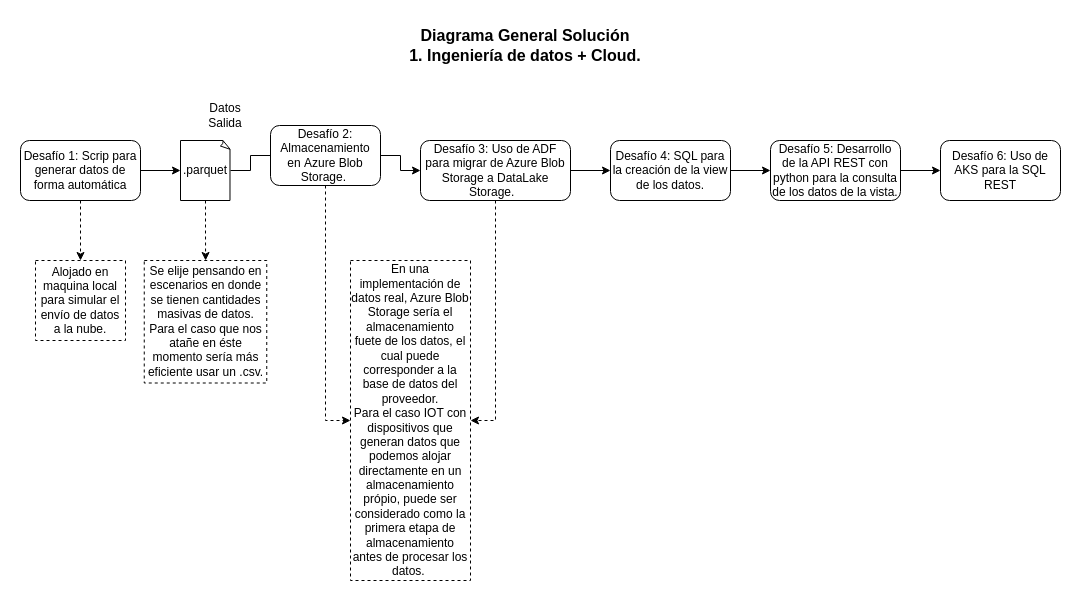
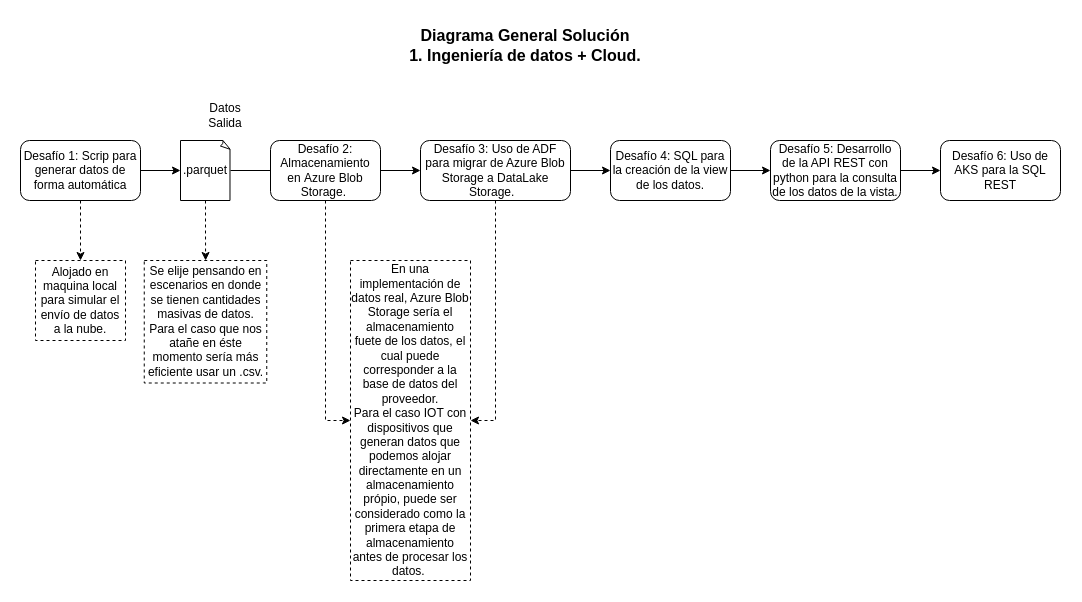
  <mxCell id="0" />
  <mxCell id="1" parent="0" />
  <mxCell id="2" value="Diagrama General Solución&lt;div style=&quot;font-size: 16px;&quot;&gt;1. Ingeniería de datos + Cloud.&lt;br style=&quot;font-size: 16px;&quot;&gt;&lt;/div&gt;" style="text;html=1;align=center;verticalAlign=middle;whiteSpace=wrap;rounded=0;fontStyle=1;fontSize=16;" vertex="1" parent="1"><mxGeometry x="403" y="20" width="244" height="50" as="geometry" /></mxCell>
  <mxCell id="3" style="edgeStyle=orthogonalEdgeStyle;rounded=0;orthogonalLoop=1;jettySize=auto;html=1;entryX=0.5;entryY=0;entryDx=0;entryDy=0;dashed=1;" edge="1" parent="1" source="4" target="23"><mxGeometry relative="1" as="geometry" /></mxCell>
  <mxCell id="4" value="Desafío 1: Scrip para generar datos de forma automática" style="rounded=1;whiteSpace=wrap;html=1;" vertex="1" parent="1"><mxGeometry x="20" y="140" width="120" height="60" as="geometry" /></mxCell>
  <mxCell id="5" style="edgeStyle=orthogonalEdgeStyle;rounded=0;orthogonalLoop=1;jettySize=auto;html=1;dashed=1;" edge="1" parent="1" source="7" target="10"><mxGeometry relative="1" as="geometry" /></mxCell>
  <mxCell id="6" style="edgeStyle=orthogonalEdgeStyle;rounded=0;orthogonalLoop=1;jettySize=auto;html=1;entryX=0;entryY=0.5;entryDx=0;entryDy=0;endArrow=none;" edge="1" parent="1" source="7" target="13"><mxGeometry relative="1" as="geometry" /></mxCell>
  <mxCell id="7" value=".parquet" style="whiteSpace=wrap;html=1;shape=mxgraph.basic.document" vertex="1" parent="1"><mxGeometry x="180" y="140" width="50" height="60" as="geometry" /></mxCell>
  <mxCell id="8" style="edgeStyle=orthogonalEdgeStyle;rounded=0;orthogonalLoop=1;jettySize=auto;html=1;entryX=0;entryY=0.5;entryDx=0;entryDy=0;entryPerimeter=0;" edge="1" parent="1" source="4" target="7"><mxGeometry relative="1" as="geometry" /></mxCell>
  <mxCell id="9" value="Datos Salida" style="text;html=1;align=center;verticalAlign=middle;whiteSpace=wrap;rounded=0;" vertex="1" parent="1"><mxGeometry x="195" y="100" width="60" height="30" as="geometry" /></mxCell>
  <mxCell id="10" value="Se elije pensando en escenarios en donde se tienen cantidades masivas de datos.&lt;br&gt;Para el caso que nos atañe en éste momento sería más eficiente usar un .csv." style="whiteSpace=wrap;html=1;aspect=fixed;dashed=1;" vertex="1" parent="1"><mxGeometry x="143.75" y="260" width="122.5" height="122.5" as="geometry" /></mxCell>
  <mxCell id="11" style="edgeStyle=orthogonalEdgeStyle;rounded=0;orthogonalLoop=1;jettySize=auto;html=1;" edge="1" parent="1" source="13" target="16"><mxGeometry relative="1" as="geometry" /></mxCell>
  <mxCell id="12" style="edgeStyle=orthogonalEdgeStyle;rounded=0;orthogonalLoop=1;jettySize=auto;html=1;entryX=0;entryY=0.5;entryDx=0;entryDy=0;dashed=1;" edge="1" parent="1" source="13" target="19"><mxGeometry relative="1" as="geometry" /></mxCell>
- <mxCell id="13" value="Desafío 2: Almacenamiento en&amp;nbsp;Azure Blob Storage.&amp;nbsp;" style="rounded=1;whiteSpace=wrap;html=1;" vertex="1" parent="1"><mxGeometry x="270" y="125" width="110" height="60" as="geometry" /></mxCell>
+ <mxCell id="13" value="Desafío 2: Almacenamiento en&amp;nbsp;Azure Blob Storage.&amp;nbsp;" style="rounded=1;whiteSpace=wrap;html=1;" vertex="1" parent="1"><mxGeometry x="270" y="140" width="110" height="60" as="geometry" /></mxCell>
  <mxCell id="14" style="edgeStyle=orthogonalEdgeStyle;rounded=0;orthogonalLoop=1;jettySize=auto;html=1;entryX=0;entryY=0.5;entryDx=0;entryDy=0;" edge="1" parent="1" source="16" target="18"><mxGeometry relative="1" as="geometry" /></mxCell>
  <mxCell id="15" style="edgeStyle=orthogonalEdgeStyle;rounded=0;orthogonalLoop=1;jettySize=auto;html=1;entryX=1;entryY=0.5;entryDx=0;entryDy=0;dashed=1;" edge="1" parent="1" source="16" target="19"><mxGeometry relative="1" as="geometry" /></mxCell>
  <mxCell id="16" value="Desafío 3: Uso de ADF para migrar de Azure Blob Storage a DataLake Storage.&amp;nbsp;&amp;nbsp;" style="rounded=1;whiteSpace=wrap;html=1;" vertex="1" parent="1"><mxGeometry x="420" y="140" width="150" height="60" as="geometry" /></mxCell>
  <mxCell id="17" style="edgeStyle=orthogonalEdgeStyle;rounded=0;orthogonalLoop=1;jettySize=auto;html=1;entryX=0;entryY=0.5;entryDx=0;entryDy=0;" edge="1" parent="1" source="18" target="21"><mxGeometry relative="1" as="geometry" /></mxCell>
  <mxCell id="18" value="Desafío 4: SQL para la creación de la view de los datos." style="rounded=1;whiteSpace=wrap;html=1;" vertex="1" parent="1"><mxGeometry x="610" y="140" width="120" height="60" as="geometry" /></mxCell>
  <mxCell id="19" value="En una implementación de datos real, Azure Blob Storage sería el almacenamiento fuete de los datos, el cual puede corresponder a la base de datos del proveedor.&lt;br&gt;Para el caso IOT con dispositivos que generan datos que podemos alojar directamente en un almacenamiento própio, puede ser considerado como la primera etapa de almacenamiento antes de procesar los datos.&amp;nbsp;" style="rounded=0;whiteSpace=wrap;html=1;dashed=1;" vertex="1" parent="1"><mxGeometry x="350" y="260" width="120" height="320" as="geometry" /></mxCell>
  <mxCell id="20" style="edgeStyle=orthogonalEdgeStyle;rounded=0;orthogonalLoop=1;jettySize=auto;html=1;entryX=0;entryY=0.5;entryDx=0;entryDy=0;" edge="1" parent="1" source="21" target="22"><mxGeometry relative="1" as="geometry" /></mxCell>
  <mxCell id="21" value="Desafío 5: Desarrollo de la API REST con python para la consulta de los datos de la vista." style="rounded=1;whiteSpace=wrap;html=1;" vertex="1" parent="1"><mxGeometry x="770" y="140" width="130" height="60" as="geometry" /></mxCell>
  <mxCell id="22" value="Desafío 6: Uso de AKS para la SQL REST" style="rounded=1;whiteSpace=wrap;html=1;" vertex="1" parent="1"><mxGeometry x="940" y="140" width="120" height="60" as="geometry" /></mxCell>
  <mxCell id="23" value="Alojado en maquina local para simular el envío de datos a la nube." style="rounded=0;whiteSpace=wrap;html=1;dashed=1;" vertex="1" parent="1"><mxGeometry x="35" y="260" width="90" height="80" as="geometry" /></mxCell>
